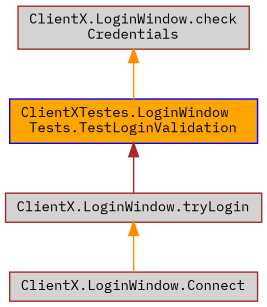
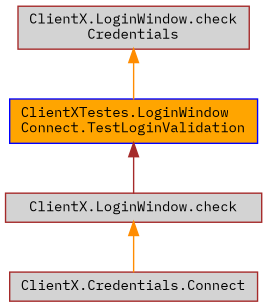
  digraph {
    fontname="IBM Plex Mono"
    rankdir=TB
    node [color=brown fillcolor=lightgrey fontname="IBM Plex Mono" fontsize=10 shape=record style=filled]
    edge [color=darkorange dir=back fontname="IBM Plex Mono" fontsize=10 labelfontname=Helvetica labelfontsize=10 style=solid]
    n1 [fontcolor=black height=0.2 label="ClientX.LoginWindow.check\lCredentials" width=0.4]
-   n2 [color=blue fillcolor=orange height=0.2 label="ClientXTestes.LoginWindow\lTests.TestLoginValidation" width=0.4]
-   n3 [height=0.2 label="ClientX.LoginWindow.tryLogin" width=0.4]
-   n4 [height=0.2 label="ClientX.LoginWindow.Connect" width=0.4]
+   n2 [color=blue fillcolor=orange height=0.2 label="ClientXTestes.LoginWindow\lConnect.TestLoginValidation" width=0.4]
+   n3 [height=0.2 label="ClientX.LoginWindow.check" width=0.4]
+   n4 [height=0.2 label="ClientX.Credentials.Connect" width=0.4]
    n1 -> n2
    n2 -> n3 [color=brown]
    n3 -> n4
  }
